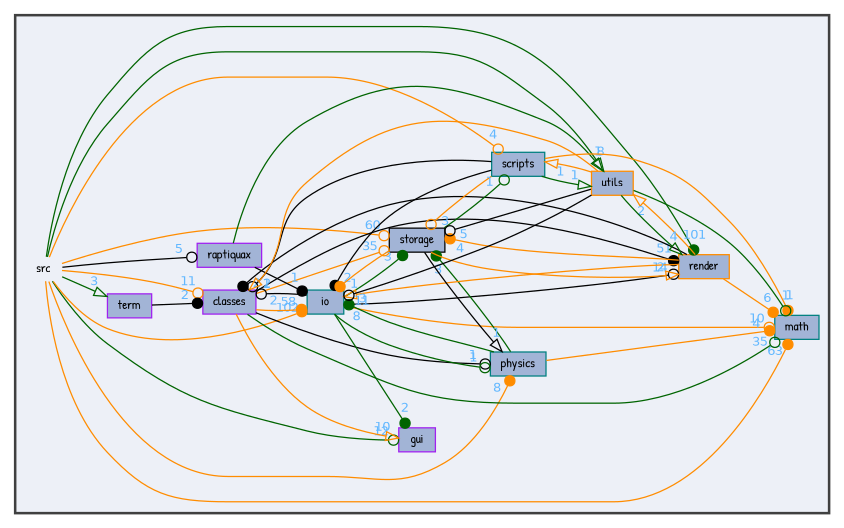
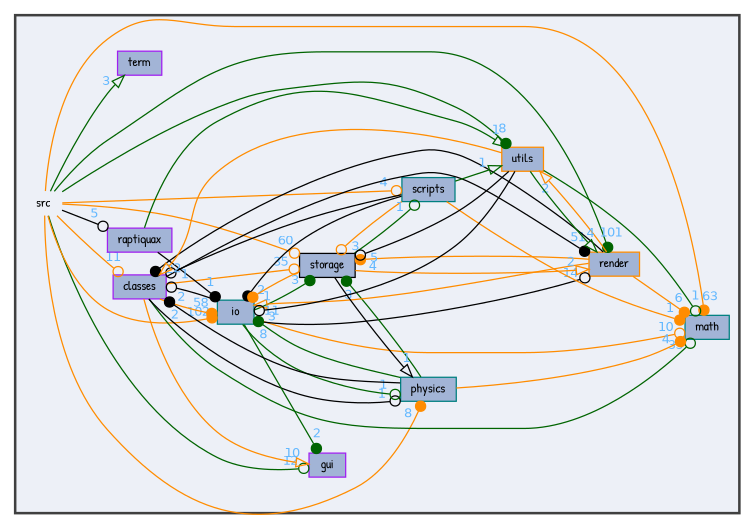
  digraph {
    compound=true
    fontname="Patrick Hand"
    rankdir=LR
    node [color=purple fontname="Patrick Hand" fontsize=10 shape=box fillcolor="#a2b4d6" style=filled]
    edge [arrowhead=dot color=darkorange fontcolor=steelblue1 fontname="Patrick Hand" fontsize=10 headlabel=1 labeldistance=1.5 labelfontname=Helvetica labelfontsize=10]
    n1 [color=darkorange height=0.2 label=src shape=plaintext width=0.4 fillcolor="" style=""]
    n2 [height=0.2 label=classes width=0.4]
    n3 [height=0.2 label=gui width=0.4]
    n4 [color=teal height=0.2 label=io width=0.4]
    n5 [color=teal height=0.2 label=math width=0.4]
    n6 [color=teal height=0.2 label=physics width=0.4]
    n7 [height=0.2 label=raptiquax width=0.4]
    n8 [color=darkorange height=0.2 label=render width=0.4]
    n9 [color=teal height=0.2 label=scripts width=0.4]
    n10 [color=black height=0.2 label=storage width=0.4]
    n11 [height=0.2 label=term width=0.4]
    n12 [color=darkorange height=0.2 label=utils width=0.4]
    subgraph cluster_1 {
      bgcolor="#edf0f7"
      fontsize=10
      pencolor=grey25
      style="filled,bold"
      n1
      n2
      n3
      n4
      n5
      n6
      n7
      n8
      n9
      n10
      n11
      n12
    }
    n1 -> n2 [arrowhead=odot headlabel=11]
    n1 -> n3 [arrowhead=odot color=darkgreen headlabel=12]
    n1 -> n4 [headlabel=102]
    n1 -> n5 [headlabel=63]
    n1 -> n6 [headlabel=8]
    n1 -> n7 [arrowhead=odot color=black headlabel=5]
    n1 -> n8 [color=darkgreen headlabel=101]
    n1 -> n9 [arrowhead=odot headlabel=4]
    n1 -> n10 [arrowhead=odot headlabel=60]
    n1 -> n11 [arrowhead=onormal color=darkgreen headlabel=3]
-   n1 -> n12 [arrowhead=onormal color=darkgreen headlabel=8]
+   n1 -> n12 [color=darkgreen headlabel=8]
    n2 -> n3 [arrowhead=onormal headlabel=10]
    n2 -> n4 [headlabel=58]
    n2 -> n5 [arrowhead=odot color=darkgreen headlabel=35]
    n2 -> n6 [arrowhead=odot color=black]
    n2 -> n8 [color=black headlabel=51]
    n2 -> n10 [arrowhead=odot headlabel=35]
    n4 -> n2 [arrowhead=odot color=black headlabel=2]
    n4 -> n3 [color=darkgreen headlabel=2]
    n4 -> n5 [arrowhead=odot headlabel=10]
    n4 -> n6 [arrowhead=odot color=darkgreen]
    n4 -> n8 [arrowhead=odot color=black headlabel=14]
    n4 -> n10 [color=darkgreen headlabel=3]
-   n11 -> n2 [color=black headlabel=2]
+   n6 -> n2 [color=black headlabel=2]
    n6 -> n4 [color=darkgreen headlabel=8]
    n6 -> n5 [headlabel=4]
    n6 -> n10 [color=darkgreen headlabel=3]
    n7 -> n4 [color=black]
    n7 -> n12 [arrowhead=onormal color=darkgreen]
    n8 -> n2 [color=black headlabel=2]
    n8 -> n4 [arrowhead=onormal headlabel=11]
    n8 -> n5 [headlabel=6]
    n8 -> n10 [headlabel=4]
    n8 -> n12 [arrowhead=onormal headlabel=2]
    n9 -> n2 [arrowhead=odot color=black]
    n9 -> n4 [color=black headlabel=2]
    n9 -> n5
    n9 -> n10 [arrowhead=odot headlabel=3]
    n9 -> n12 [arrowhead=onormal color=darkgreen]
    n10 -> n4
    n10 -> n6 [arrowhead=onormal color=black]
    n10 -> n8 [arrowhead=onormal headlabel=2]
    n10 -> n9 [arrowhead=odot color=darkgreen]
    n12 -> n2 [arrowhead=onormal headlabel=2]
    n12 -> n4 [arrowhead=odot color=black headlabel=3]
    n12 -> n5 [arrowhead=odot color=darkgreen]
    n12 -> n8 [arrowhead=onormal color=darkgreen headlabel=4]
-   n12 -> n9 [arrowhead=onormal]
    n12 -> n10 [arrowhead=odot color=black headlabel=5]
  }
